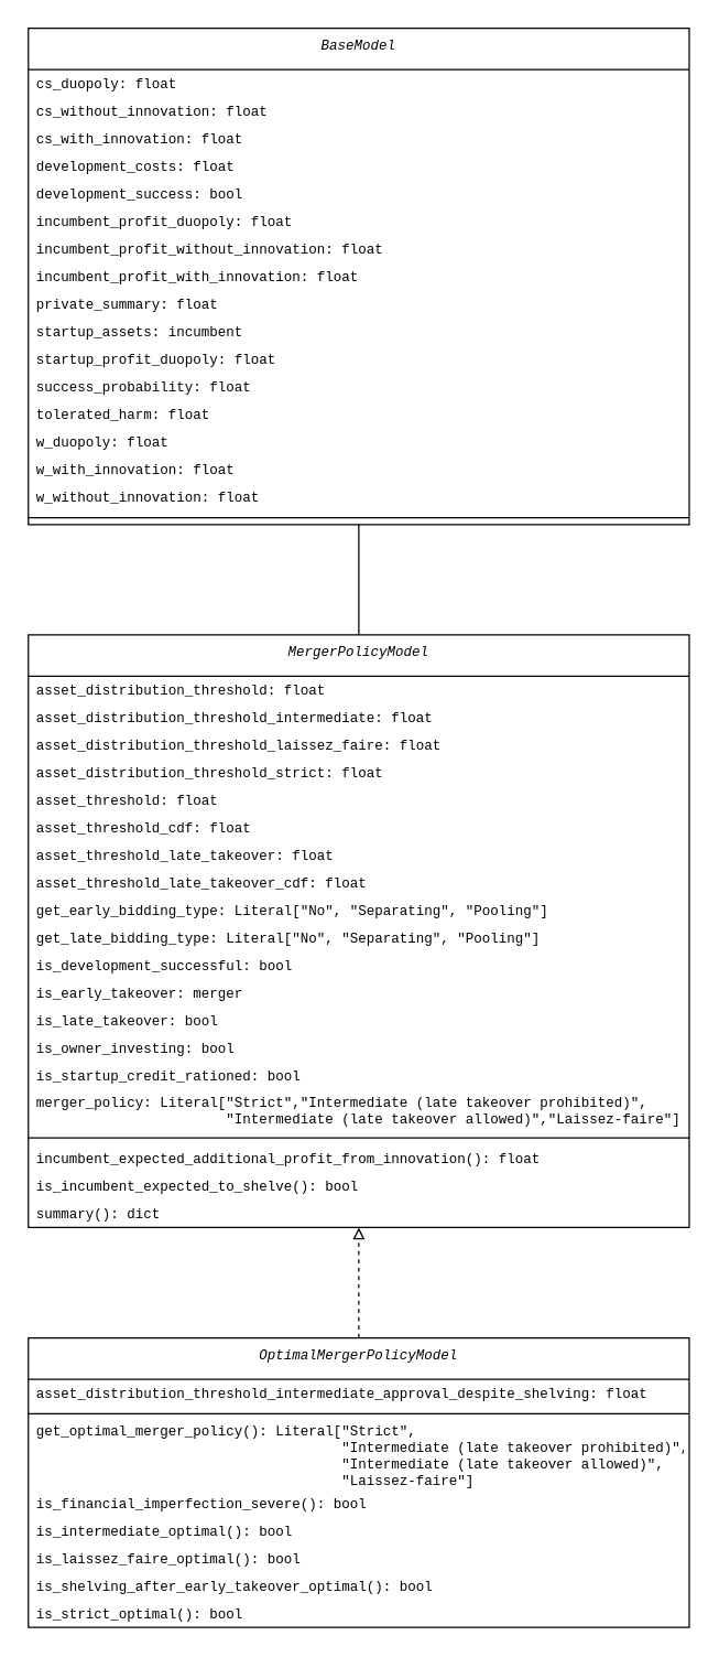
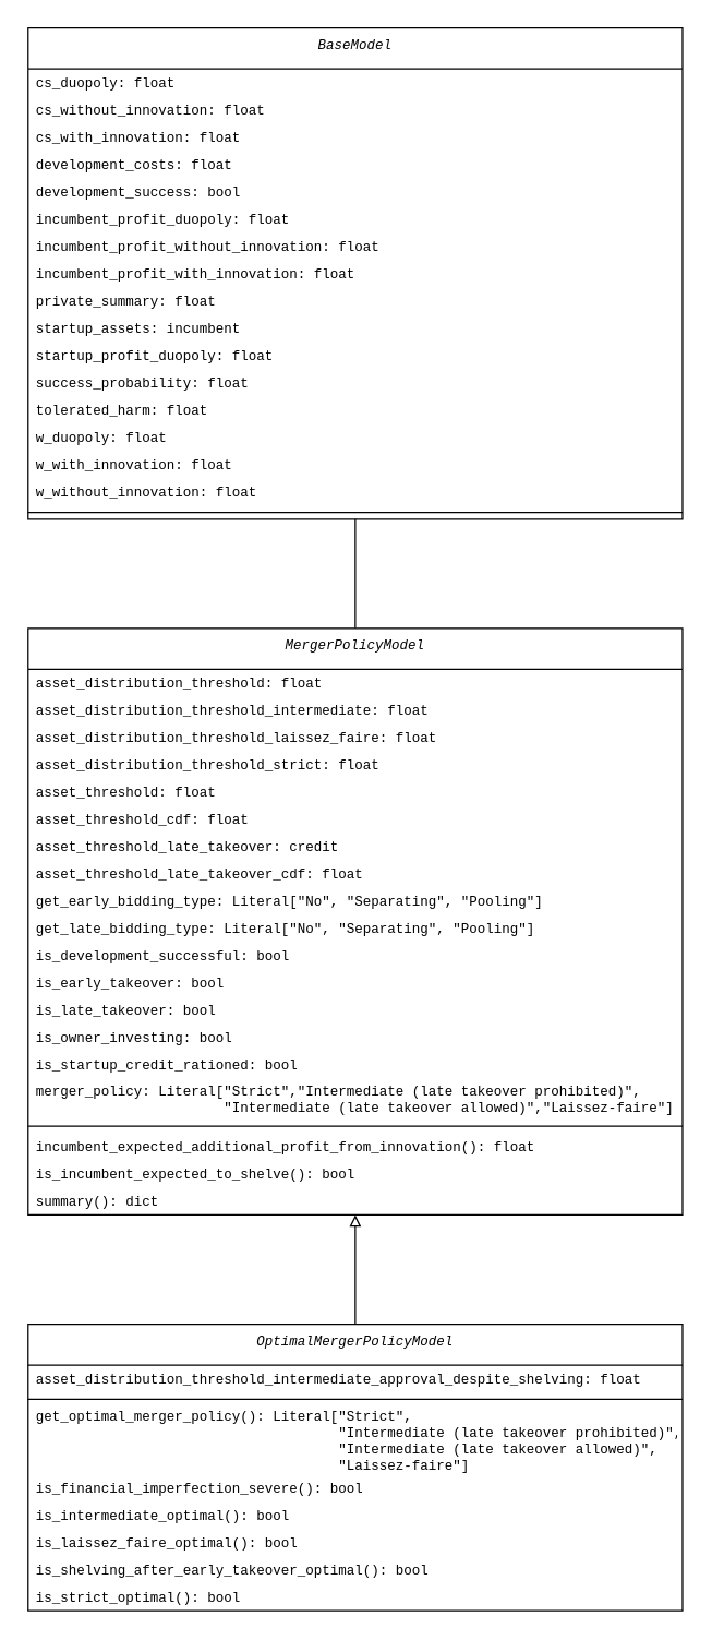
  <mxCell id="0" />
  <mxCell id="1" parent="0" />
  <mxCell id="2" value="BaseModel" style="swimlane;fontStyle=2;align=center;verticalAlign=top;childLayout=stackLayout;horizontal=1;startSize=30;horizontalStack=0;resizeParent=1;resizeLast=0;collapsible=1;marginBottom=0;rounded=0;shadow=0;strokeWidth=1;fontFamily=Courier New;fontSize=10;" parent="1" vertex="1"><mxGeometry x="20" y="20" width="480" height="360" as="geometry"><mxRectangle x="230" y="140" width="160" height="26" as="alternateBounds" /></mxGeometry></mxCell>
  <mxCell id="3" value="cs_duopoly: float" style="text;align=left;verticalAlign=middle;spacingLeft=4;spacingRight=4;overflow=hidden;rotatable=0;points=[[0,0.5],[1,0.5]];portConstraint=eastwest;rounded=0;shadow=0;html=0;fontFamily=Courier New;fontSize=10;" vertex="1" parent="2"><mxGeometry y="30" width="480" height="20" as="geometry" /></mxCell>
  <mxCell id="4" value="cs_without_innovation: float" style="text;align=left;verticalAlign=middle;spacingLeft=4;spacingRight=4;overflow=hidden;rotatable=0;points=[[0,0.5],[1,0.5]];portConstraint=eastwest;rounded=0;shadow=0;html=0;fontFamily=Courier New;fontSize=10;" vertex="1" parent="2"><mxGeometry y="50" width="480" height="20" as="geometry" /></mxCell>
  <mxCell id="5" value="cs_with_innovation: float" style="text;align=left;verticalAlign=middle;spacingLeft=4;spacingRight=4;overflow=hidden;rotatable=0;points=[[0,0.5],[1,0.5]];portConstraint=eastwest;rounded=0;shadow=0;html=0;fontFamily=Courier New;fontSize=10;" vertex="1" parent="2"><mxGeometry y="70" width="480" height="20" as="geometry" /></mxCell>
  <mxCell id="6" value="development_costs: float" style="text;align=left;verticalAlign=middle;spacingLeft=4;spacingRight=4;overflow=hidden;rotatable=0;points=[[0,0.5],[1,0.5]];portConstraint=eastwest;rounded=0;shadow=0;html=0;fontFamily=Courier New;fontSize=10;" parent="2" vertex="1"><mxGeometry y="90" width="480" height="20" as="geometry" /></mxCell>
  <mxCell id="7" value="development_success: bool" style="text;align=left;verticalAlign=middle;spacingLeft=4;spacingRight=4;overflow=hidden;rotatable=0;points=[[0,0.5],[1,0.5]];portConstraint=eastwest;rounded=0;shadow=0;html=0;fontFamily=Courier New;fontSize=10;" vertex="1" parent="2"><mxGeometry y="110" width="480" height="20" as="geometry" /></mxCell>
  <mxCell id="8" value="incumbent_profit_duopoly: float" style="text;align=left;verticalAlign=middle;spacingLeft=4;spacingRight=4;overflow=hidden;rotatable=0;points=[[0,0.5],[1,0.5]];portConstraint=eastwest;rounded=0;shadow=0;html=0;fontFamily=Courier New;fontSize=10;" vertex="1" parent="2"><mxGeometry y="130" width="480" height="20" as="geometry" /></mxCell>
  <mxCell id="9" value="incumbent_profit_without_innovation: float" style="text;align=left;verticalAlign=middle;spacingLeft=4;spacingRight=4;overflow=hidden;rotatable=0;points=[[0,0.5],[1,0.5]];portConstraint=eastwest;rounded=0;shadow=0;html=0;fontFamily=Courier New;fontSize=10;" vertex="1" parent="2"><mxGeometry y="150" width="480" height="20" as="geometry" /></mxCell>
  <mxCell id="10" value="incumbent_profit_with_innovation: float" style="text;align=left;verticalAlign=middle;spacingLeft=4;spacingRight=4;overflow=hidden;rotatable=0;points=[[0,0.5],[1,0.5]];portConstraint=eastwest;rounded=0;shadow=0;html=0;fontFamily=Courier New;fontSize=10;" vertex="1" parent="2"><mxGeometry y="170" width="480" height="20" as="geometry" /></mxCell>
  <mxCell id="11" value="private_summary: float" style="text;align=left;verticalAlign=middle;spacingLeft=4;spacingRight=4;overflow=hidden;rotatable=0;points=[[0,0.5],[1,0.5]];portConstraint=eastwest;rounded=0;shadow=0;html=0;fontFamily=Courier New;fontSize=10;" vertex="1" parent="2"><mxGeometry y="190" width="480" height="20" as="geometry" /></mxCell>
  <mxCell id="12" value="startup_assets: incumbent" style="text;align=left;verticalAlign=middle;spacingLeft=4;spacingRight=4;overflow=hidden;rotatable=0;points=[[0,0.5],[1,0.5]];portConstraint=eastwest;rounded=0;shadow=0;html=0;fontFamily=Courier New;fontSize=10;" parent="2" vertex="1"><mxGeometry y="210" width="480" height="20" as="geometry" /></mxCell>
  <mxCell id="13" value="startup_profit_duopoly: float" style="text;align=left;verticalAlign=middle;spacingLeft=4;spacingRight=4;overflow=hidden;rotatable=0;points=[[0,0.5],[1,0.5]];portConstraint=eastwest;rounded=0;shadow=0;html=0;fontFamily=Courier New;fontSize=10;" vertex="1" parent="2"><mxGeometry y="230" width="480" height="20" as="geometry" /></mxCell>
  <mxCell id="14" value="success_probability: float" style="text;align=left;verticalAlign=middle;spacingLeft=4;spacingRight=4;overflow=hidden;rotatable=0;points=[[0,0.5],[1,0.5]];portConstraint=eastwest;rounded=0;shadow=0;html=0;fontFamily=Courier New;fontSize=10;" vertex="1" parent="2"><mxGeometry y="250" width="480" height="20" as="geometry" /></mxCell>
  <mxCell id="15" value="tolerated_harm: float" style="text;align=left;verticalAlign=middle;spacingLeft=4;spacingRight=4;overflow=hidden;rotatable=0;points=[[0,0.5],[1,0.5]];portConstraint=eastwest;fontFamily=Courier New;fontSize=10;" parent="2" vertex="1"><mxGeometry y="270" width="480" height="20" as="geometry" /></mxCell>
  <mxCell id="16" value="w_duopoly: float" style="text;align=left;verticalAlign=middle;spacingLeft=4;spacingRight=4;overflow=hidden;rotatable=0;points=[[0,0.5],[1,0.5]];portConstraint=eastwest;rounded=0;shadow=0;html=0;fontFamily=Courier New;fontSize=10;" vertex="1" parent="2"><mxGeometry y="290" width="480" height="20" as="geometry" /></mxCell>
  <mxCell id="17" value="w_with_innovation: float" style="text;align=left;verticalAlign=middle;spacingLeft=4;spacingRight=4;overflow=hidden;rotatable=0;points=[[0,0.5],[1,0.5]];portConstraint=eastwest;rounded=0;shadow=0;html=0;fontFamily=Courier New;fontSize=10;" vertex="1" parent="2"><mxGeometry y="310" width="480" height="20" as="geometry" /></mxCell>
  <mxCell id="18" value="w_without_innovation: float" style="text;align=left;verticalAlign=middle;spacingLeft=4;spacingRight=4;overflow=hidden;rotatable=0;points=[[0,0.5],[1,0.5]];portConstraint=eastwest;rounded=0;shadow=0;html=0;fontFamily=Courier New;fontSize=10;" vertex="1" parent="2"><mxGeometry y="330" width="480" height="20" as="geometry" /></mxCell>
  <mxCell id="19" value="" style="line;html=1;strokeWidth=1;align=left;verticalAlign=middle;spacingTop=-1;spacingLeft=3;spacingRight=3;rotatable=0;labelPosition=right;points=[];portConstraint=eastwest;fontFamily=Courier New;fontSize=10;" parent="2" vertex="1"><mxGeometry y="350" width="480" height="10" as="geometry" /></mxCell>
  <mxCell id="20" style="edgeStyle=orthogonalEdgeStyle;rounded=0;orthogonalLoop=1;jettySize=auto;html=1;exitX=0.5;exitY=0;exitDx=0;exitDy=0;entryX=0.5;entryY=1;entryDx=0;entryDy=0;endArrow=none;endFill=0;fontFamily=Courier New;fontSize=10;" edge="1" parent="1" source="21" target="2"><mxGeometry relative="1" as="geometry" /></mxCell>
  <mxCell id="21" value="MergerPolicyModel" style="swimlane;fontStyle=2;align=center;verticalAlign=top;childLayout=stackLayout;horizontal=1;startSize=30;horizontalStack=0;resizeParent=1;resizeLast=0;collapsible=1;marginBottom=0;rounded=0;shadow=0;strokeWidth=1;fontFamily=Courier New;fontSize=10;" vertex="1" parent="1"><mxGeometry x="20" y="460" width="480" height="430" as="geometry"><mxRectangle x="230" y="140" width="160" height="26" as="alternateBounds" /></mxGeometry></mxCell>
  <mxCell id="22" value="asset_distribution_threshold: float" style="text;align=left;verticalAlign=middle;spacingLeft=4;spacingRight=4;overflow=hidden;rotatable=0;points=[[0,0.5],[1,0.5]];portConstraint=eastwest;rounded=0;shadow=0;html=0;fontFamily=Courier New;fontSize=10;" vertex="1" parent="21"><mxGeometry y="30" width="480" height="20" as="geometry" /></mxCell>
  <mxCell id="23" value="asset_distribution_threshold_intermediate: float" style="text;align=left;verticalAlign=middle;spacingLeft=4;spacingRight=4;overflow=hidden;rotatable=0;points=[[0,0.5],[1,0.5]];portConstraint=eastwest;rounded=0;shadow=0;html=0;fontFamily=Courier New;fontSize=10;" vertex="1" parent="21"><mxGeometry y="50" width="480" height="20" as="geometry" /></mxCell>
  <mxCell id="24" value="asset_distribution_threshold_laissez_faire: float" style="text;align=left;verticalAlign=middle;spacingLeft=4;spacingRight=4;overflow=hidden;rotatable=0;points=[[0,0.5],[1,0.5]];portConstraint=eastwest;rounded=0;shadow=0;html=0;fontFamily=Courier New;fontSize=10;" vertex="1" parent="21"><mxGeometry y="70" width="480" height="20" as="geometry" /></mxCell>
  <mxCell id="25" value="asset_distribution_threshold_strict: float" style="text;align=left;verticalAlign=middle;spacingLeft=4;spacingRight=4;overflow=hidden;rotatable=0;points=[[0,0.5],[1,0.5]];portConstraint=eastwest;rounded=0;shadow=0;html=0;fontFamily=Courier New;fontSize=10;" vertex="1" parent="21"><mxGeometry y="90" width="480" height="20" as="geometry" /></mxCell>
  <mxCell id="26" value="asset_threshold: float" style="text;align=left;verticalAlign=middle;spacingLeft=4;spacingRight=4;overflow=hidden;rotatable=0;points=[[0,0.5],[1,0.5]];portConstraint=eastwest;rounded=0;shadow=0;html=0;fontFamily=Courier New;fontSize=10;" vertex="1" parent="21"><mxGeometry y="110" width="480" height="20" as="geometry" /></mxCell>
  <mxCell id="27" value="asset_threshold_cdf: float" style="text;align=left;verticalAlign=middle;spacingLeft=4;spacingRight=4;overflow=hidden;rotatable=0;points=[[0,0.5],[1,0.5]];portConstraint=eastwest;rounded=0;shadow=0;html=0;fontFamily=Courier New;fontSize=10;" vertex="1" parent="21"><mxGeometry y="130" width="480" height="20" as="geometry" /></mxCell>
- <mxCell id="28" value="asset_threshold_late_takeover: float" style="text;align=left;verticalAlign=middle;spacingLeft=4;spacingRight=4;overflow=hidden;rotatable=0;points=[[0,0.5],[1,0.5]];portConstraint=eastwest;rounded=0;shadow=0;html=0;fontFamily=Courier New;fontSize=10;" vertex="1" parent="21"><mxGeometry y="150" width="480" height="20" as="geometry" /></mxCell>
+ <mxCell id="28" value="asset_threshold_late_takeover: credit" style="text;align=left;verticalAlign=middle;spacingLeft=4;spacingRight=4;overflow=hidden;rotatable=0;points=[[0,0.5],[1,0.5]];portConstraint=eastwest;rounded=0;shadow=0;html=0;fontFamily=Courier New;fontSize=10;" vertex="1" parent="21"><mxGeometry y="150" width="480" height="20" as="geometry" /></mxCell>
  <mxCell id="29" value="asset_threshold_late_takeover_cdf: float" style="text;align=left;verticalAlign=middle;spacingLeft=4;spacingRight=4;overflow=hidden;rotatable=0;points=[[0,0.5],[1,0.5]];portConstraint=eastwest;rounded=0;shadow=0;html=0;fontFamily=Courier New;fontSize=10;" vertex="1" parent="21"><mxGeometry y="170" width="480" height="20" as="geometry" /></mxCell>
  <mxCell id="30" value="get_early_bidding_type: Literal[&quot;No&quot;, &quot;Separating&quot;, &quot;Pooling&quot;]" style="text;align=left;verticalAlign=middle;spacingLeft=4;spacingRight=4;overflow=hidden;rotatable=0;points=[[0,0.5],[1,0.5]];portConstraint=eastwest;rounded=0;shadow=0;html=0;fontFamily=Courier New;fontSize=10;" vertex="1" parent="21"><mxGeometry y="190" width="480" height="20" as="geometry" /></mxCell>
  <mxCell id="31" value="get_late_bidding_type: Literal[&quot;No&quot;, &quot;Separating&quot;, &quot;Pooling&quot;]" style="text;align=left;verticalAlign=middle;spacingLeft=4;spacingRight=4;overflow=hidden;rotatable=0;points=[[0,0.5],[1,0.5]];portConstraint=eastwest;rounded=0;shadow=0;html=0;fontFamily=Courier New;fontSize=10;" vertex="1" parent="21"><mxGeometry y="210" width="480" height="20" as="geometry" /></mxCell>
  <mxCell id="32" value="is_development_successful: bool" style="text;align=left;verticalAlign=middle;spacingLeft=4;spacingRight=4;overflow=hidden;rotatable=0;points=[[0,0.5],[1,0.5]];portConstraint=eastwest;rounded=0;shadow=0;html=0;fontFamily=Courier New;fontSize=10;" vertex="1" parent="21"><mxGeometry y="230" width="480" height="20" as="geometry" /></mxCell>
- <mxCell id="33" value="is_early_takeover: merger" style="text;align=left;verticalAlign=middle;spacingLeft=4;spacingRight=4;overflow=hidden;rotatable=0;points=[[0,0.5],[1,0.5]];portConstraint=eastwest;rounded=0;shadow=0;html=0;fontFamily=Courier New;fontSize=10;" vertex="1" parent="21"><mxGeometry y="250" width="480" height="20" as="geometry" /></mxCell>
+ <mxCell id="33" value="is_early_takeover: bool" style="text;align=left;verticalAlign=middle;spacingLeft=4;spacingRight=4;overflow=hidden;rotatable=0;points=[[0,0.5],[1,0.5]];portConstraint=eastwest;rounded=0;shadow=0;html=0;fontFamily=Courier New;fontSize=10;" vertex="1" parent="21"><mxGeometry y="250" width="480" height="20" as="geometry" /></mxCell>
  <mxCell id="34" value="is_late_takeover: bool" style="text;align=left;verticalAlign=middle;spacingLeft=4;spacingRight=4;overflow=hidden;rotatable=0;points=[[0,0.5],[1,0.5]];portConstraint=eastwest;fontFamily=Courier New;fontSize=10;" vertex="1" parent="21"><mxGeometry y="270" width="480" height="20" as="geometry" /></mxCell>
  <mxCell id="35" value="is_owner_investing: bool" style="text;align=left;verticalAlign=middle;spacingLeft=4;spacingRight=4;overflow=hidden;rotatable=0;points=[[0,0.5],[1,0.5]];portConstraint=eastwest;rounded=0;shadow=0;html=0;fontFamily=Courier New;fontSize=10;" vertex="1" parent="21"><mxGeometry y="290" width="480" height="20" as="geometry" /></mxCell>
  <mxCell id="36" value="is_startup_credit_rationed: bool" style="text;align=left;verticalAlign=middle;spacingLeft=4;spacingRight=4;overflow=hidden;rotatable=0;points=[[0,0.5],[1,0.5]];portConstraint=eastwest;rounded=0;shadow=0;html=0;fontFamily=Courier New;fontSize=10;" vertex="1" parent="21"><mxGeometry y="310" width="480" height="20" as="geometry" /></mxCell>
  <mxCell id="37" value="merger_policy: Literal[&quot;Strict&quot;,&quot;Intermediate (late takeover prohibited)&quot;,&#10;                       &quot;Intermediate (late takeover allowed)&quot;,&quot;Laissez-faire&quot;]" style="text;align=left;verticalAlign=middle;spacingLeft=4;spacingRight=4;overflow=hidden;rotatable=0;points=[[0,0.5],[1,0.5]];portConstraint=eastwest;rounded=0;shadow=0;html=0;fontFamily=Courier New;fontSize=10;" vertex="1" parent="21"><mxGeometry y="330" width="480" height="30" as="geometry" /></mxCell>
  <mxCell id="38" value="" style="line;html=1;strokeWidth=1;align=left;verticalAlign=middle;spacingTop=-1;spacingLeft=3;spacingRight=3;rotatable=0;labelPosition=right;points=[];portConstraint=eastwest;fontFamily=Courier New;fontSize=10;" vertex="1" parent="21"><mxGeometry y="360" width="480" height="10" as="geometry" /></mxCell>
  <mxCell id="39" value="incumbent_expected_additional_profit_from_innovation(): float" style="text;align=left;verticalAlign=middle;spacingLeft=4;spacingRight=4;overflow=hidden;rotatable=0;points=[[0,0.5],[1,0.5]];portConstraint=eastwest;rounded=0;shadow=0;html=0;fontFamily=Courier New;fontSize=10;" vertex="1" parent="21"><mxGeometry y="370" width="480" height="20" as="geometry" /></mxCell>
  <mxCell id="40" value="is_incumbent_expected_to_shelve(): bool" style="text;align=left;verticalAlign=middle;spacingLeft=4;spacingRight=4;overflow=hidden;rotatable=0;points=[[0,0.5],[1,0.5]];portConstraint=eastwest;rounded=0;shadow=0;html=0;fontFamily=Courier New;fontSize=10;" vertex="1" parent="21"><mxGeometry y="390" width="480" height="20" as="geometry" /></mxCell>
  <mxCell id="41" value="summary(): dict" style="text;align=left;verticalAlign=middle;spacingLeft=4;spacingRight=4;overflow=hidden;rotatable=0;points=[[0,0.5],[1,0.5]];portConstraint=eastwest;rounded=0;shadow=0;html=0;fontFamily=Courier New;fontSize=10;" vertex="1" parent="21"><mxGeometry y="410" width="480" height="20" as="geometry" /></mxCell>
- <mxCell id="42" style="edgeStyle=orthogonalEdgeStyle;rounded=0;orthogonalLoop=1;jettySize=auto;html=1;exitX=0.5;exitY=0;exitDx=0;exitDy=0;entryX=0.5;entryY=1;entryDx=0;entryDy=0;entryPerimeter=0;fontFamily=Courier New;fontSize=10;endArrow=block;endFill=0;dashed=1;" edge="1" parent="1" source="43" target="41"><mxGeometry relative="1" as="geometry" /></mxCell>
+ <mxCell id="42" style="edgeStyle=orthogonalEdgeStyle;rounded=0;orthogonalLoop=1;jettySize=auto;html=1;exitX=0.5;exitY=0;exitDx=0;exitDy=0;entryX=0.5;entryY=1;entryDx=0;entryDy=0;entryPerimeter=0;fontFamily=Courier New;fontSize=10;endArrow=block;endFill=0;" edge="1" parent="1" source="43" target="41"><mxGeometry relative="1" as="geometry" /></mxCell>
  <mxCell id="43" value="OptimalMergerPolicyModel" style="swimlane;fontStyle=2;align=center;verticalAlign=top;childLayout=stackLayout;horizontal=1;startSize=30;horizontalStack=0;resizeParent=1;resizeLast=0;collapsible=1;marginBottom=0;rounded=0;shadow=0;strokeWidth=1;fontFamily=Courier New;fontSize=10;" vertex="1" parent="1"><mxGeometry x="20" y="970" width="480" height="210" as="geometry"><mxRectangle x="230" y="140" width="160" height="26" as="alternateBounds" /></mxGeometry></mxCell>
  <mxCell id="44" value="asset_distribution_threshold_intermediate_approval_despite_shelving: float" style="text;align=left;verticalAlign=middle;spacingLeft=4;spacingRight=4;overflow=hidden;rotatable=0;points=[[0,0.5],[1,0.5]];portConstraint=eastwest;rounded=0;shadow=0;html=0;fontFamily=Courier New;fontSize=10;" vertex="1" parent="43"><mxGeometry y="30" width="480" height="20" as="geometry" /></mxCell>
  <mxCell id="45" value="" style="line;html=1;strokeWidth=1;align=left;verticalAlign=middle;spacingTop=-1;spacingLeft=3;spacingRight=3;rotatable=0;labelPosition=right;points=[];portConstraint=eastwest;fontFamily=Courier New;fontSize=10;" vertex="1" parent="43"><mxGeometry y="50" width="480" height="10" as="geometry" /></mxCell>
  <mxCell id="46" value="get_optimal_merger_policy(): Literal[&quot;Strict&quot;,&#10;                                     &quot;Intermediate (late takeover prohibited)&quot;,&#10;                                     &quot;Intermediate (late takeover allowed)&quot;,&#10;                                     &quot;Laissez-faire&quot;]" style="text;align=left;verticalAlign=middle;spacingLeft=4;spacingRight=4;overflow=hidden;rotatable=0;points=[[0,0.5],[1,0.5]];portConstraint=eastwest;rounded=0;shadow=0;html=0;fontFamily=Courier New;fontSize=10;" vertex="1" parent="43"><mxGeometry y="60" width="480" height="50" as="geometry" /></mxCell>
  <mxCell id="47" value="is_financial_imperfection_severe(): bool" style="text;align=left;verticalAlign=middle;spacingLeft=4;spacingRight=4;overflow=hidden;rotatable=0;points=[[0,0.5],[1,0.5]];portConstraint=eastwest;rounded=0;shadow=0;html=0;fontFamily=Courier New;fontSize=10;" vertex="1" parent="43"><mxGeometry y="110" width="480" height="20" as="geometry" /></mxCell>
  <mxCell id="48" value="is_intermediate_optimal(): bool" style="text;align=left;verticalAlign=middle;spacingLeft=4;spacingRight=4;overflow=hidden;rotatable=0;points=[[0,0.5],[1,0.5]];portConstraint=eastwest;rounded=0;shadow=0;html=0;fontFamily=Courier New;fontSize=10;" vertex="1" parent="43"><mxGeometry y="130" width="480" height="20" as="geometry" /></mxCell>
  <mxCell id="49" value="is_laissez_faire_optimal(): bool" style="text;align=left;verticalAlign=middle;spacingLeft=4;spacingRight=4;overflow=hidden;rotatable=0;points=[[0,0.5],[1,0.5]];portConstraint=eastwest;rounded=0;shadow=0;html=0;fontFamily=Courier New;fontSize=10;" vertex="1" parent="43"><mxGeometry y="150" width="480" height="20" as="geometry" /></mxCell>
  <mxCell id="50" value="is_shelving_after_early_takeover_optimal(): bool" style="text;align=left;verticalAlign=middle;spacingLeft=4;spacingRight=4;overflow=hidden;rotatable=0;points=[[0,0.5],[1,0.5]];portConstraint=eastwest;rounded=0;shadow=0;html=0;fontFamily=Courier New;fontSize=10;" vertex="1" parent="43"><mxGeometry y="170" width="480" height="20" as="geometry" /></mxCell>
  <mxCell id="51" value="is_strict_optimal(): bool" style="text;align=left;verticalAlign=middle;spacingLeft=4;spacingRight=4;overflow=hidden;rotatable=0;points=[[0,0.5],[1,0.5]];portConstraint=eastwest;rounded=0;shadow=0;html=0;fontFamily=Courier New;fontSize=10;" vertex="1" parent="43"><mxGeometry y="190" width="480" height="20" as="geometry" /></mxCell>
